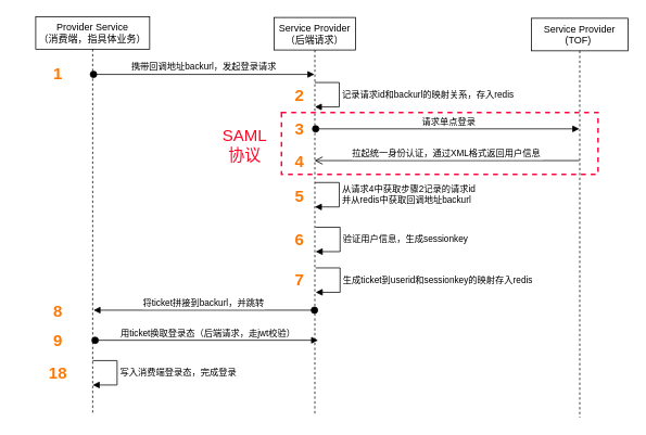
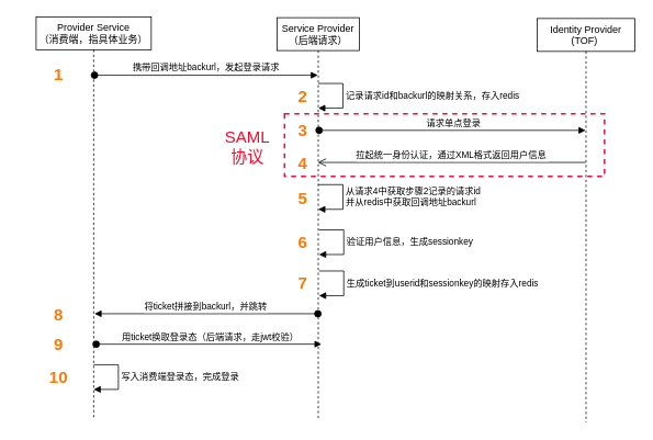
  <mxCell id="0" />
  <mxCell id="1" parent="0" />
- <mxCell id="2" value="Service Provider&#10;(TOF) " style="shape=umlLifeline;perimeter=lifelinePerimeter;container=1;collapsible=0;recursiveResize=0;rounded=0;shadow=0;strokeWidth=1;" parent="1" vertex="1"><mxGeometry x="652" y="22" width="119" height="491" as="geometry" /></mxCell>
+ <mxCell id="2" value="Identity Provider&#10;(TOF) " style="shape=umlLifeline;perimeter=lifelinePerimeter;container=1;collapsible=0;recursiveResize=0;rounded=0;shadow=0;strokeWidth=1;" parent="1" vertex="1"><mxGeometry x="652" y="22" width="119" height="491" as="geometry" /></mxCell>
  <mxCell id="3" value="拉起统一身份认证，通过XML格式返回用户信息" style="verticalAlign=bottom;endArrow=open;endSize=8;shadow=0;strokeWidth=1;" parent="1" edge="1"><mxGeometry relative="1" as="geometry"><mxPoint x="385.5" y="197" as="targetPoint" /><mxPoint x="711" y="197" as="sourcePoint" /></mxGeometry></mxCell>
  <mxCell id="4" value="Service Provider&#10;（后端请求）" style="shape=umlLifeline;perimeter=lifelinePerimeter;container=1;collapsible=0;recursiveResize=0;rounded=0;shadow=0;strokeWidth=1;" vertex="1" parent="1"><mxGeometry x="336" y="21" width="100" height="490" as="geometry" /></mxCell>
  <mxCell id="5" value="记录请求id和backurl的映射关系，存入redis" style="edgeStyle=orthogonalEdgeStyle;html=1;align=left;spacingLeft=2;endArrow=block;rounded=0;" edge="1" parent="4"><mxGeometry relative="1" as="geometry"><mxPoint x="50" y="80" as="sourcePoint" /><Array as="points"><mxPoint x="80" y="80" /><mxPoint x="80" y="110" /><mxPoint x="50" y="110" /></Array><mxPoint x="50" y="110" as="targetPoint" /></mxGeometry></mxCell>
  <mxCell id="6" value="从请求4中获取步骤2记录的请求id&lt;br&gt;并从redis中获取回调地址backurl" style="edgeStyle=orthogonalEdgeStyle;html=1;align=left;spacingLeft=2;endArrow=block;rounded=0;" edge="1" parent="4"><mxGeometry relative="1" as="geometry"><mxPoint x="50" y="203" as="sourcePoint" /><Array as="points"><mxPoint x="80" y="203" /><mxPoint x="80" y="233" /><mxPoint x="50" y="233" /></Array><mxPoint x="50" y="233" as="targetPoint" /></mxGeometry></mxCell>
  <mxCell id="7" value="2" style="text;strokeColor=none;fillColor=none;html=1;fontSize=20;fontStyle=1;verticalAlign=middle;align=center;fontColor=#FF7803;" vertex="1" parent="4"><mxGeometry x="-19" y="75" width="100" height="40" as="geometry" /></mxCell>
  <mxCell id="8" value="3" style="text;strokeColor=none;fillColor=none;html=1;fontSize=20;fontStyle=1;verticalAlign=middle;align=center;fontColor=#FF7803;" vertex="1" parent="4"><mxGeometry x="-19" y="116" width="100" height="40" as="geometry" /></mxCell>
  <mxCell id="9" value="4" style="text;strokeColor=none;fillColor=none;html=1;fontSize=20;fontStyle=1;verticalAlign=middle;align=center;fontColor=#FF7803;" vertex="1" parent="4"><mxGeometry x="-19" y="156" width="100" height="40" as="geometry" /></mxCell>
  <mxCell id="10" value="5" style="text;strokeColor=none;fillColor=none;html=1;fontSize=20;fontStyle=1;verticalAlign=middle;align=center;fontColor=#FF7803;" vertex="1" parent="4"><mxGeometry x="-19" y="199" width="100" height="40" as="geometry" /></mxCell>
  <mxCell id="11" value="6" style="text;strokeColor=none;fillColor=none;html=1;fontSize=20;fontStyle=1;verticalAlign=middle;align=center;fontColor=#FF7803;" vertex="1" parent="4"><mxGeometry x="-19" y="252" width="100" height="40" as="geometry" /></mxCell>
  <mxCell id="12" value="7" style="text;strokeColor=none;fillColor=none;html=1;fontSize=20;fontStyle=1;verticalAlign=middle;align=center;fontColor=#FF7803;" vertex="1" parent="4"><mxGeometry x="-19" y="302" width="100" height="40" as="geometry" /></mxCell>
  <mxCell id="13" value="Provider Service&#10;（消费端，指具体业务）" style="shape=umlLifeline;perimeter=lifelinePerimeter;container=1;collapsible=0;recursiveResize=0;rounded=0;shadow=0;strokeWidth=1;" vertex="1" parent="1"><mxGeometry x="43" y="20" width="140" height="490" as="geometry" /></mxCell>
  <mxCell id="14" value="1" style="text;strokeColor=none;fillColor=none;html=1;fontSize=20;fontStyle=1;verticalAlign=middle;align=center;fontColor=#FF7803;" vertex="1" parent="13"><mxGeometry x="-23" y="49" width="100" height="40" as="geometry" /></mxCell>
  <mxCell id="15" value="8" style="text;strokeColor=none;fillColor=none;html=1;fontSize=20;fontStyle=1;verticalAlign=middle;align=center;fontColor=#FF7803;" vertex="1" parent="13"><mxGeometry x="-23" y="342" width="100" height="40" as="geometry" /></mxCell>
  <mxCell id="16" value="9" style="text;strokeColor=none;fillColor=none;html=1;fontSize=20;fontStyle=1;verticalAlign=middle;align=center;fontColor=#FF7803;" vertex="1" parent="13"><mxGeometry x="-23" y="377" width="100" height="40" as="geometry" /></mxCell>
- <mxCell id="17" value="18" style="text;strokeColor=none;fillColor=none;html=1;fontSize=20;fontStyle=1;verticalAlign=middle;align=center;fontColor=#FF7803;" vertex="1" parent="13"><mxGeometry x="-23" y="417" width="100" height="40" as="geometry" /></mxCell>
+ <mxCell id="17" value="10" style="text;strokeColor=none;fillColor=none;html=1;fontSize=20;fontStyle=1;verticalAlign=middle;align=center;fontColor=#FF7803;" vertex="1" parent="13"><mxGeometry x="-23" y="417" width="100" height="40" as="geometry" /></mxCell>
  <mxCell id="18" value="携带回调地址backurl，发起登录请求" style="verticalAlign=bottom;startArrow=oval;endArrow=block;startSize=8;shadow=0;strokeWidth=1;exitX=0.8;exitY=0;exitDx=0;exitDy=0;exitPerimeter=0;" edge="1" parent="1" target="4"><mxGeometry relative="1" as="geometry"><mxPoint x="114" y="91" as="sourcePoint" /><mxPoint x="296" y="91" as="targetPoint" /></mxGeometry></mxCell>
  <mxCell id="19" value="请求单点登录" style="verticalAlign=bottom;startArrow=oval;endArrow=block;startSize=8;shadow=0;strokeWidth=1;exitX=0.51;exitY=0.4;exitDx=0;exitDy=0;exitPerimeter=0;" edge="1" parent="1" target="2"><mxGeometry x="0.011" relative="1" as="geometry"><mxPoint x="387" y="158" as="sourcePoint" /><mxPoint x="671" y="158.96" as="targetPoint" /><mxPoint as="offset" /></mxGeometry></mxCell>
  <mxCell id="20" value="验证用户信息，生成sessionkey" style="edgeStyle=orthogonalEdgeStyle;html=1;align=left;spacingLeft=2;endArrow=block;rounded=0;" edge="1" parent="1"><mxGeometry relative="1" as="geometry"><mxPoint x="387" y="279" as="sourcePoint" /><Array as="points"><mxPoint x="417" y="279" /><mxPoint x="417" y="309" /><mxPoint x="387" y="309" /></Array><mxPoint x="387" y="309" as="targetPoint" /></mxGeometry></mxCell>
  <mxCell id="21" value="生成ticket到userid和sessionkey的映射存入redis" style="edgeStyle=orthogonalEdgeStyle;html=1;align=left;spacingLeft=2;endArrow=block;rounded=0;" edge="1" parent="1"><mxGeometry relative="1" as="geometry"><mxPoint x="387" y="329" as="sourcePoint" /><Array as="points"><mxPoint x="417" y="329" /><mxPoint x="417" y="359" /><mxPoint x="387" y="359" /></Array><mxPoint x="387" y="359" as="targetPoint" /></mxGeometry></mxCell>
  <mxCell id="22" value="将ticket拼接到backurl，并跳转" style="verticalAlign=bottom;startArrow=oval;endArrow=block;startSize=8;shadow=0;strokeWidth=1;exitX=0.8;exitY=0;exitDx=0;exitDy=0;exitPerimeter=0;" edge="1" parent="1"><mxGeometry relative="1" as="geometry"><mxPoint x="385.5" y="381" as="sourcePoint" /><mxPoint x="114" y="381" as="targetPoint" /></mxGeometry></mxCell>
  <mxCell id="23" value="用ticket换取登录态（后端请求，走jwt校验）" style="verticalAlign=bottom;startArrow=oval;endArrow=block;startSize=8;shadow=0;strokeWidth=1;entryX=0;entryY=0.006;entryDx=0;entryDy=0;entryPerimeter=0;" edge="1" parent="1"><mxGeometry x="0.011" relative="1" as="geometry"><mxPoint x="116" y="418" as="sourcePoint" /><mxPoint x="390" y="417.96" as="targetPoint" /><mxPoint as="offset" /></mxGeometry></mxCell>
  <mxCell id="24" value="写入消费端登录态，完成登录" style="edgeStyle=orthogonalEdgeStyle;html=1;align=left;spacingLeft=2;endArrow=block;rounded=0;" edge="1" parent="1"><mxGeometry relative="1" as="geometry"><mxPoint x="113" y="443" as="sourcePoint" /><Array as="points"><mxPoint x="143" y="443" /><mxPoint x="143" y="473" /><mxPoint x="113" y="473" /></Array><mxPoint x="113" y="473" as="targetPoint" /></mxGeometry></mxCell>
  <mxCell id="25" value="" style="verticalLabelPosition=bottom;verticalAlign=top;html=1;shape=mxgraph.basic.rect;fillColor2=none;strokeWidth=2;size=20;indent=5;fontSize=20;fontColor=#FF7803;fillColor=none;dashed=1;strokeColor=#FF053F;" vertex="1" parent="1"><mxGeometry x="345" y="138" width="389" height="76" as="geometry" /></mxCell>
  <mxCell id="26" value="SAML协议" style="text;html=1;strokeColor=none;fillColor=none;align=center;verticalAlign=middle;whiteSpace=wrap;rounded=0;dashed=1;strokeWidth=2;fontSize=20;fontColor=#FF0526;" vertex="1" parent="1"><mxGeometry x="270" y="161.5" width="60" height="30" as="geometry" /></mxCell>
